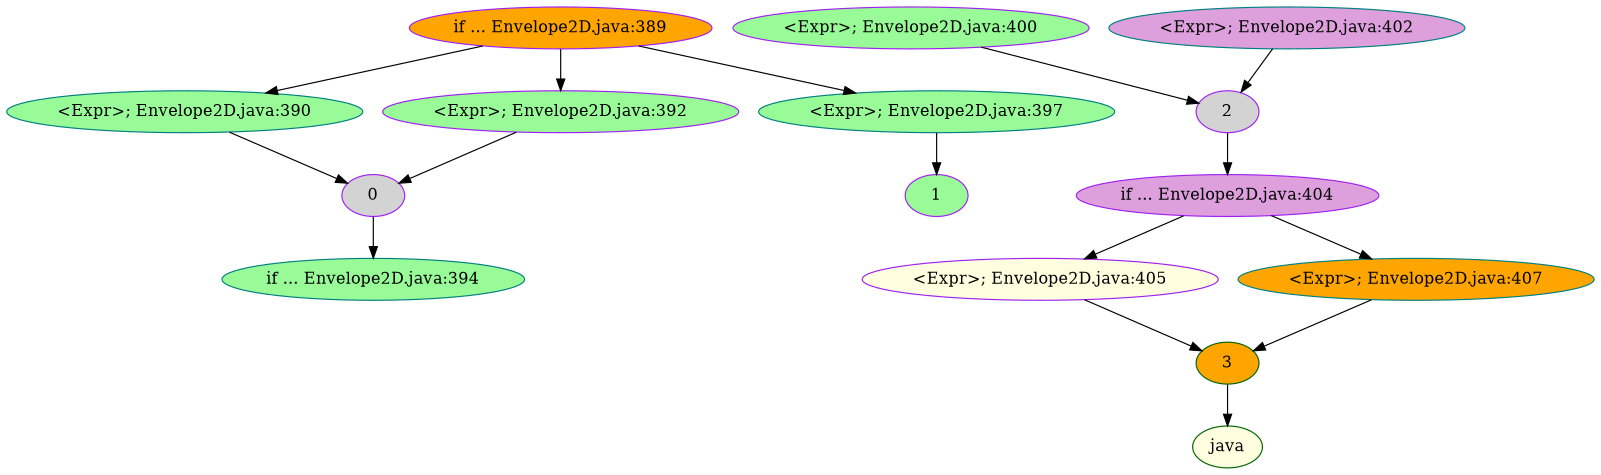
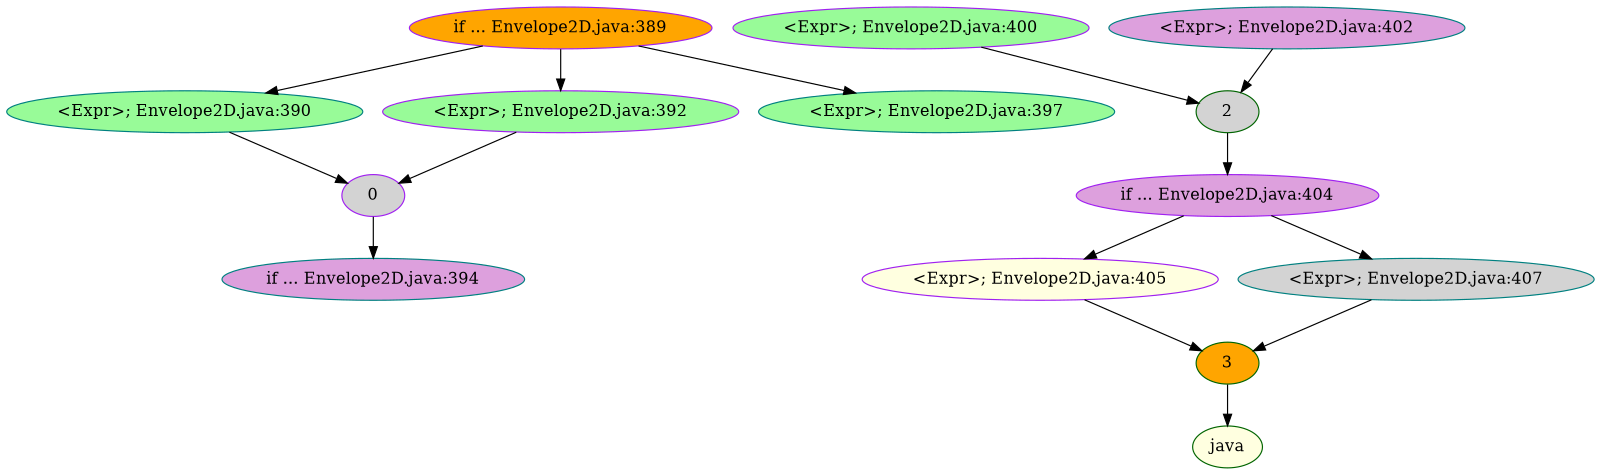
  strict digraph {
    node [color=purple fillcolor=palegreen style=filled]
    "if ... Envelope2D.java:389" [fillcolor=orange]
    "<Expr>; Envelope2D.java:390" [color=teal]
    "<Expr>; Envelope2D.java:392"
    "<Expr>; Envelope2D.java:397" [color=teal]
    0 [fillcolor=lightgrey]
-   "if ... Envelope2D.java:394" [color=teal]
-   1
-   2 [fillcolor=lightgrey]
+   "if ... Envelope2D.java:394" [color=teal fillcolor=plum]
+   2 [color=darkgreen fillcolor=lightgrey]
    "<Expr>; Envelope2D.java:400"
    "<Expr>; Envelope2D.java:402" [color=teal fillcolor=plum]
    "if ... Envelope2D.java:404" [fillcolor=plum]
    "<Expr>; Envelope2D.java:405" [fillcolor=lightyellow]
-   "<Expr>; Envelope2D.java:407" [color=teal fillcolor=orange]
+   "<Expr>; Envelope2D.java:407" [color=teal fillcolor=lightgrey]
    3 [color=darkgreen fillcolor=orange]
    n15 [color=darkgreen fillcolor=lightyellow label=java]
    "if ... Envelope2D.java:389" -> "<Expr>; Envelope2D.java:390"
    "if ... Envelope2D.java:389" -> "<Expr>; Envelope2D.java:392"
    "if ... Envelope2D.java:389" -> "<Expr>; Envelope2D.java:397"
    "<Expr>; Envelope2D.java:390" -> 0
    "<Expr>; Envelope2D.java:392" -> 0
-   "<Expr>; Envelope2D.java:397" -> 1
    0 -> "if ... Envelope2D.java:394"
    2 -> "if ... Envelope2D.java:404"
    "<Expr>; Envelope2D.java:400" -> 2
    "<Expr>; Envelope2D.java:402" -> 2
    "if ... Envelope2D.java:404" -> "<Expr>; Envelope2D.java:405"
    "if ... Envelope2D.java:404" -> "<Expr>; Envelope2D.java:407"
    "<Expr>; Envelope2D.java:405" -> 3
    "<Expr>; Envelope2D.java:407" -> 3
    3 -> n15
  }
